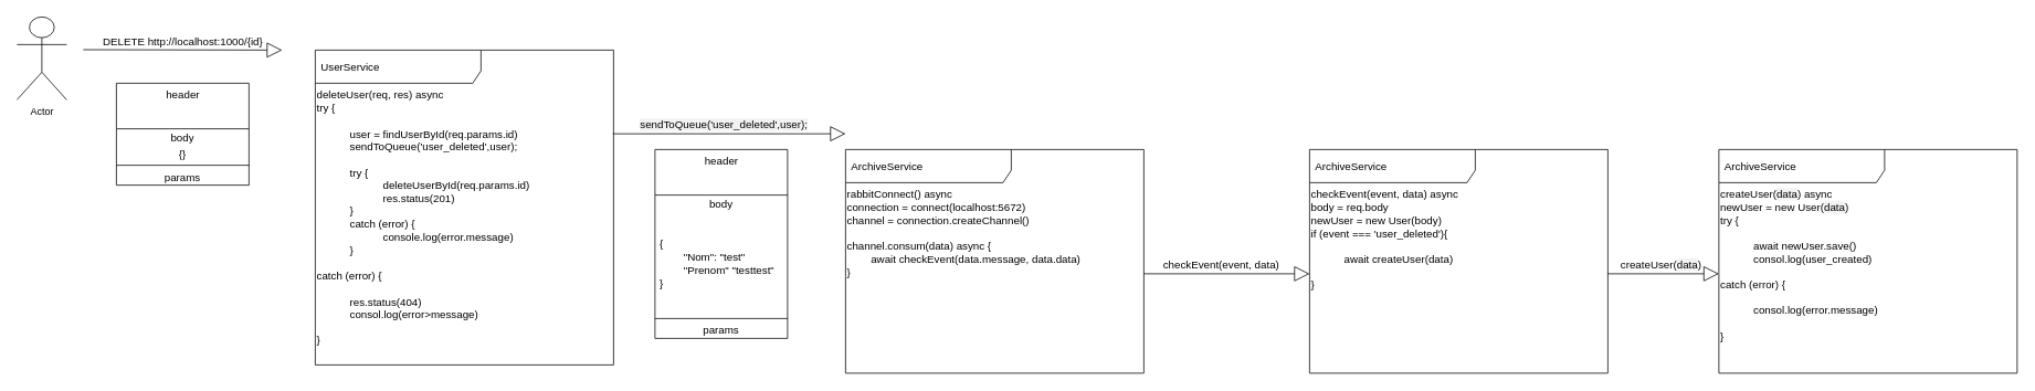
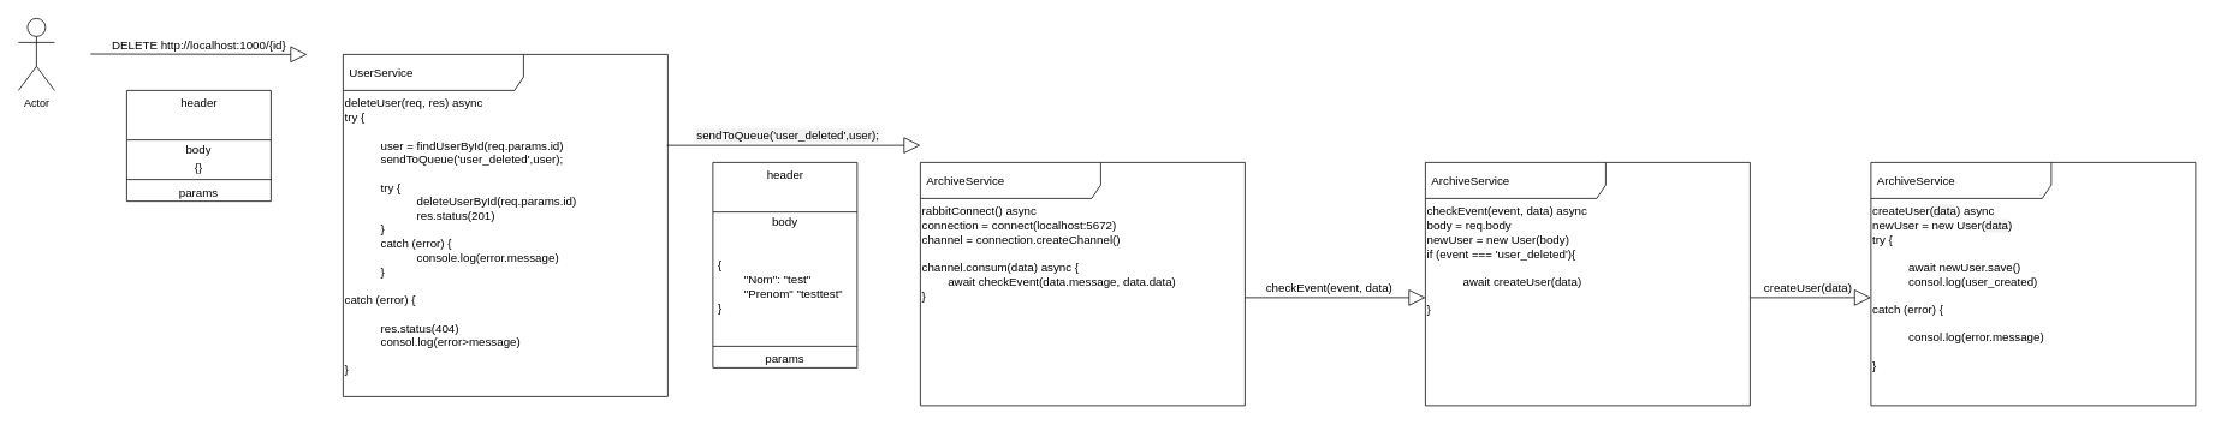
  <mxCell id="0" />
  <mxCell id="1" parent="0" />
  <mxCell id="2" value="UserService" style="shape=umlFrame;whiteSpace=wrap;html=1;width=200;height=40;boundedLbl=1;verticalAlign=middle;align=left;spacingLeft=5;fontSize=13;" parent="1" vertex="1"><mxGeometry x="380" y="60" width="360" height="380" as="geometry" /></mxCell>
- <mxCell id="3" value="Actor" style="shape=umlActor;verticalLabelPosition=bottom;verticalAlign=top;html=1;" parent="1" vertex="1"><mxGeometry x="20" y="20" width="60" height="100" as="geometry" /></mxCell>
+ <mxCell id="3" value="Actor" style="shape=umlActor;verticalLabelPosition=bottom;verticalAlign=top;html=1;" parent="1" vertex="1"><mxGeometry x="20" y="20" width="40" height="80" as="geometry" /></mxCell>
  <mxCell id="4" value="DELETE http://localhost:1000/{id}" style="endArrow=block;endSize=16;endFill=0;html=1;fontSize=13;" parent="1" edge="1"><mxGeometry x="-0.0" y="10" width="160" relative="1" as="geometry"><mxPoint x="100" y="59.5" as="sourcePoint" /><mxPoint x="340" y="60" as="targetPoint" /><mxPoint as="offset" /></mxGeometry></mxCell>
  <mxCell id="5" value="header" style="swimlane;fontStyle=0;align=center;verticalAlign=top;childLayout=stackLayout;horizontal=1;startSize=55;horizontalStack=0;resizeParent=1;resizeParentMax=0;resizeLast=0;collapsible=0;marginBottom=0;html=1;fontSize=13;" parent="1" vertex="1"><mxGeometry x="140" y="100" width="160" height="123" as="geometry" /></mxCell>
  <mxCell id="6" value="body" style="text;html=1;strokeColor=none;fillColor=none;align=center;verticalAlign=middle;spacingLeft=4;spacingRight=4;overflow=hidden;rotatable=0;points=[[0,0.5],[1,0.5]];portConstraint=eastwest;fontSize=13;" parent="5" vertex="1"><mxGeometry y="55" width="160" height="20" as="geometry" /></mxCell>
  <mxCell id="7" value="{}" style="text;html=1;strokeColor=none;fillColor=none;align=center;verticalAlign=middle;spacingLeft=4;spacingRight=4;overflow=hidden;rotatable=0;points=[[0,0.5],[1,0.5]];portConstraint=eastwest;fontSize=13;" parent="5" vertex="1"><mxGeometry y="75" width="160" height="20" as="geometry" /></mxCell>
  <mxCell id="8" value="" style="line;strokeWidth=1;fillColor=none;align=left;verticalAlign=middle;spacingTop=-1;spacingLeft=3;spacingRight=3;rotatable=0;labelPosition=right;points=[];portConstraint=eastwest;fontSize=13;" parent="5" vertex="1"><mxGeometry y="95" width="160" height="8" as="geometry" /></mxCell>
  <mxCell id="9" value="params" style="text;html=1;strokeColor=none;fillColor=none;align=center;verticalAlign=middle;spacingLeft=4;spacingRight=4;overflow=hidden;rotatable=0;points=[[0,0.5],[1,0.5]];portConstraint=eastwest;fontSize=13;" parent="5" vertex="1"><mxGeometry y="103" width="160" height="20" as="geometry" /></mxCell>
  <mxCell id="10" value="deleteUser(req, res) async&lt;br&gt;try {&lt;br&gt;&lt;br&gt;&lt;blockquote style=&quot;margin: 0 0 0 40px ; border: none ; padding: 0px&quot;&gt;user = findUserById(req.params.id)&lt;br&gt;sendToQueue('user_deleted',user);&lt;br&gt;&lt;/blockquote&gt;&lt;br&gt;&lt;span&gt;&#09;&lt;/span&gt;&lt;blockquote style=&quot;margin: 0 0 0 40px ; border: none ; padding: 0px&quot;&gt;try {&lt;blockquote style=&quot;margin: 0 0 0 40px ; border: none ; padding: 0px&quot;&gt;&lt;span&gt;deleteUserById(req.params.id)&lt;/span&gt;&lt;/blockquote&gt;&lt;blockquote style=&quot;margin: 0 0 0 40px ; border: none ; padding: 0px&quot;&gt;&lt;span&gt;res.status(201)&lt;/span&gt;&lt;/blockquote&gt;&lt;span&gt;}&lt;br&gt;&lt;/span&gt;catch (error) {&lt;blockquote style=&quot;margin: 0 0 0 40px ; border: none ; padding: 0px&quot;&gt;&lt;span&gt;console.log(error.message)&lt;/span&gt;&lt;/blockquote&gt;&lt;span&gt;}&lt;/span&gt;&lt;/blockquote&gt;&lt;span&gt;&lt;br&gt;catch (error) {&lt;br&gt;&lt;br&gt;&lt;/span&gt;&lt;blockquote style=&quot;margin: 0 0 0 40px ; border: none ; padding: 0px&quot;&gt;&lt;span&gt;res.status(404)&lt;br&gt;&lt;/span&gt;&lt;span&gt;consol.log(error&amp;gt;message)&lt;/span&gt;&lt;/blockquote&gt;&lt;span&gt;&lt;br&gt;}&lt;br&gt;&lt;/span&gt;" style="text;html=1;strokeColor=none;fillColor=none;align=left;verticalAlign=top;whiteSpace=wrap;rounded=0;fontSize=13;" parent="1" vertex="1"><mxGeometry x="380" y="100" width="360" height="340" as="geometry" /></mxCell>
  <mxCell id="11" value="&lt;span style=&quot;text-align: left ; background-color: rgba(127 , 127 , 127 , 0.1)&quot;&gt;sendToQueue('user_deleted',user);&lt;/span&gt;" style="endArrow=block;endSize=16;endFill=0;html=1;fontSize=13;" parent="1" edge="1"><mxGeometry x="-0.047" y="11" width="160" relative="1" as="geometry"><mxPoint x="739" y="161" as="sourcePoint" /><mxPoint x="1020" y="161" as="targetPoint" /><mxPoint as="offset" /></mxGeometry></mxCell>
  <mxCell id="12" value="header" style="swimlane;fontStyle=0;align=center;verticalAlign=top;childLayout=stackLayout;horizontal=1;startSize=55;horizontalStack=0;resizeParent=1;resizeParentMax=0;resizeLast=0;collapsible=0;marginBottom=0;html=1;fontSize=13;" parent="1" vertex="1"><mxGeometry x="790" y="180" width="160" height="228" as="geometry" /></mxCell>
  <mxCell id="13" value="body" style="text;html=1;strokeColor=none;fillColor=none;align=center;verticalAlign=middle;spacingLeft=4;spacingRight=4;overflow=hidden;rotatable=0;points=[[0,0.5],[1,0.5]];portConstraint=eastwest;fontSize=13;" parent="12" vertex="1"><mxGeometry y="55" width="160" height="20" as="geometry" /></mxCell>
  <mxCell id="14" value="{&lt;br&gt;&lt;div&gt;&lt;span&gt;&lt;span style=&quot;white-space: pre&quot;&gt;&#09;&lt;/span&gt;&quot;Nom&quot;: &quot;test&quot;&lt;/span&gt;&lt;/div&gt;&lt;div&gt;&lt;span&gt;&lt;span style=&quot;white-space: pre&quot;&gt;&#09;&lt;/span&gt;&quot;Prenom&quot; &quot;testtest&quot;&lt;br&gt;&lt;/span&gt;&lt;/div&gt;}" style="text;html=1;strokeColor=none;fillColor=none;align=left;verticalAlign=middle;spacingLeft=4;spacingRight=4;overflow=hidden;rotatable=0;points=[[0,0.5],[1,0.5]];portConstraint=eastwest;fontSize=13;" parent="12" vertex="1"><mxGeometry y="75" width="160" height="125" as="geometry" /></mxCell>
  <mxCell id="15" value="" style="line;strokeWidth=1;fillColor=none;align=left;verticalAlign=middle;spacingTop=-1;spacingLeft=3;spacingRight=3;rotatable=0;labelPosition=right;points=[];portConstraint=eastwest;fontSize=13;" parent="12" vertex="1"><mxGeometry y="200" width="160" height="8" as="geometry" /></mxCell>
  <mxCell id="16" value="params" style="text;html=1;strokeColor=none;fillColor=none;align=center;verticalAlign=middle;spacingLeft=4;spacingRight=4;overflow=hidden;rotatable=0;points=[[0,0.5],[1,0.5]];portConstraint=eastwest;fontSize=13;" parent="12" vertex="1"><mxGeometry y="208" width="160" height="20" as="geometry" /></mxCell>
  <mxCell id="17" value="ArchiveService" style="shape=umlFrame;whiteSpace=wrap;html=1;width=200;height=40;boundedLbl=1;verticalAlign=middle;align=left;spacingLeft=5;fontSize=13;" parent="1" vertex="1"><mxGeometry x="2074" y="180" width="360" height="270" as="geometry" /></mxCell>
  <mxCell id="18" value="createUser(&lt;span style=&quot;background-color: rgba(127 , 127 , 127 , 0.1)&quot;&gt;data&lt;/span&gt;) async&lt;br&gt;newUser = new User(&lt;span style=&quot;background-color: rgba(127 , 127 , 127 , 0.1)&quot;&gt;data&lt;/span&gt;)&lt;br&gt;try {&lt;br&gt;&lt;br&gt;&lt;blockquote style=&quot;margin: 0 0 0 40px ; border: none ; padding: 0px&quot;&gt;await newUser.save()&lt;/blockquote&gt;&lt;blockquote style=&quot;margin: 0 0 0 40px ; border: none ; padding: 0px&quot;&gt;consol.log(user_created)&lt;/blockquote&gt;&lt;blockquote style=&quot;margin: 0 0 0 40px ; border: none ; padding: 0px&quot;&gt;&lt;span style=&quot;background-color: rgb(42 , 42 , 42)&quot;&gt;&lt;/span&gt;&lt;/blockquote&gt;&lt;span&gt;&lt;br&gt;catch (error) {&lt;br&gt;&lt;br&gt;&lt;/span&gt;&lt;blockquote style=&quot;margin: 0 0 0 40px ; border: none ; padding: 0px&quot;&gt;&lt;span&gt;consol.log(error.message)&lt;/span&gt;&lt;/blockquote&gt;&lt;span&gt;&lt;br&gt;}&lt;br&gt;&lt;/span&gt;" style="text;html=1;strokeColor=none;fillColor=none;align=left;verticalAlign=top;whiteSpace=wrap;rounded=0;fontSize=13;" parent="1" vertex="1"><mxGeometry x="2074" y="220" width="360" height="220" as="geometry" /></mxCell>
  <mxCell id="19" value="ArchiveService" style="shape=umlFrame;whiteSpace=wrap;html=1;width=200;height=40;boundedLbl=1;verticalAlign=middle;align=left;spacingLeft=5;fontSize=13;" vertex="1" parent="1"><mxGeometry x="1580" y="180" width="360" height="270" as="geometry" /></mxCell>
  <mxCell id="20" value="checkEvent(event, data) async&lt;br&gt;body = req.body&lt;br&gt;newUser = new User(body)&lt;br&gt;if (event === 'user_deleted'){&lt;br&gt;&lt;br&gt;&lt;blockquote style=&quot;margin: 0 0 0 40px ; border: none ; padding: 0px&quot;&gt;await createUser(data)&lt;br&gt;&lt;/blockquote&gt;&lt;span&gt;&lt;br&gt;}&lt;br&gt;&lt;/span&gt;" style="text;html=1;strokeColor=none;fillColor=none;align=left;verticalAlign=top;whiteSpace=wrap;rounded=0;fontSize=13;" vertex="1" parent="1"><mxGeometry x="1580" y="220" width="360" height="220" as="geometry" /></mxCell>
  <mxCell id="21" value="&lt;span style=&quot;text-align: left&quot;&gt;createUser(&lt;/span&gt;&lt;span style=&quot;text-align: left ; background-color: rgba(127 , 127 , 127 , 0.1)&quot;&gt;data&lt;/span&gt;&lt;span style=&quot;text-align: left&quot;&gt;)&lt;/span&gt;" style="endArrow=block;endSize=16;endFill=0;html=1;fontSize=13;" edge="1" parent="1" source="20" target="18"><mxGeometry x="-0.047" y="11" width="160" relative="1" as="geometry"><mxPoint x="1793" y="314.5" as="sourcePoint" /><mxPoint x="2074" y="314.5" as="targetPoint" /><mxPoint as="offset" /></mxGeometry></mxCell>
  <mxCell id="22" value="ArchiveService" style="shape=umlFrame;whiteSpace=wrap;html=1;width=200;height=40;boundedLbl=1;verticalAlign=middle;align=left;spacingLeft=5;fontSize=13;" vertex="1" parent="1"><mxGeometry x="1020" y="180" width="360" height="270" as="geometry" /></mxCell>
  <mxCell id="23" value="rabbitConnect() async&lt;br&gt;connection = connect(localhost:5672)&lt;br&gt;channel = connection.createChannel()&lt;br&gt;&lt;span&gt;&lt;br&gt;channel.consum(data) async {&lt;br&gt;&lt;span style=&quot;white-space: pre&quot;&gt;&#09;&lt;/span&gt;await checkEvent(data.message, data.data)&lt;br&gt;}&lt;br&gt;&lt;/span&gt;" style="text;html=1;strokeColor=none;fillColor=none;align=left;verticalAlign=top;whiteSpace=wrap;rounded=0;fontSize=13;" vertex="1" parent="1"><mxGeometry x="1020" y="220" width="360" height="220" as="geometry" /></mxCell>
  <mxCell id="24" value="&lt;span style=&quot;text-align: left&quot;&gt;checkEvent(event, data)&amp;nbsp;&lt;/span&gt;" style="endArrow=block;endSize=16;endFill=0;html=1;fontSize=13;exitX=1;exitY=0.5;exitDx=0;exitDy=0;" edge="1" parent="1" source="23" target="20"><mxGeometry x="-0.047" y="11" width="160" relative="1" as="geometry"><mxPoint x="1370" y="320" as="sourcePoint" /><mxPoint x="1504" y="320" as="targetPoint" /><mxPoint as="offset" /></mxGeometry></mxCell>
